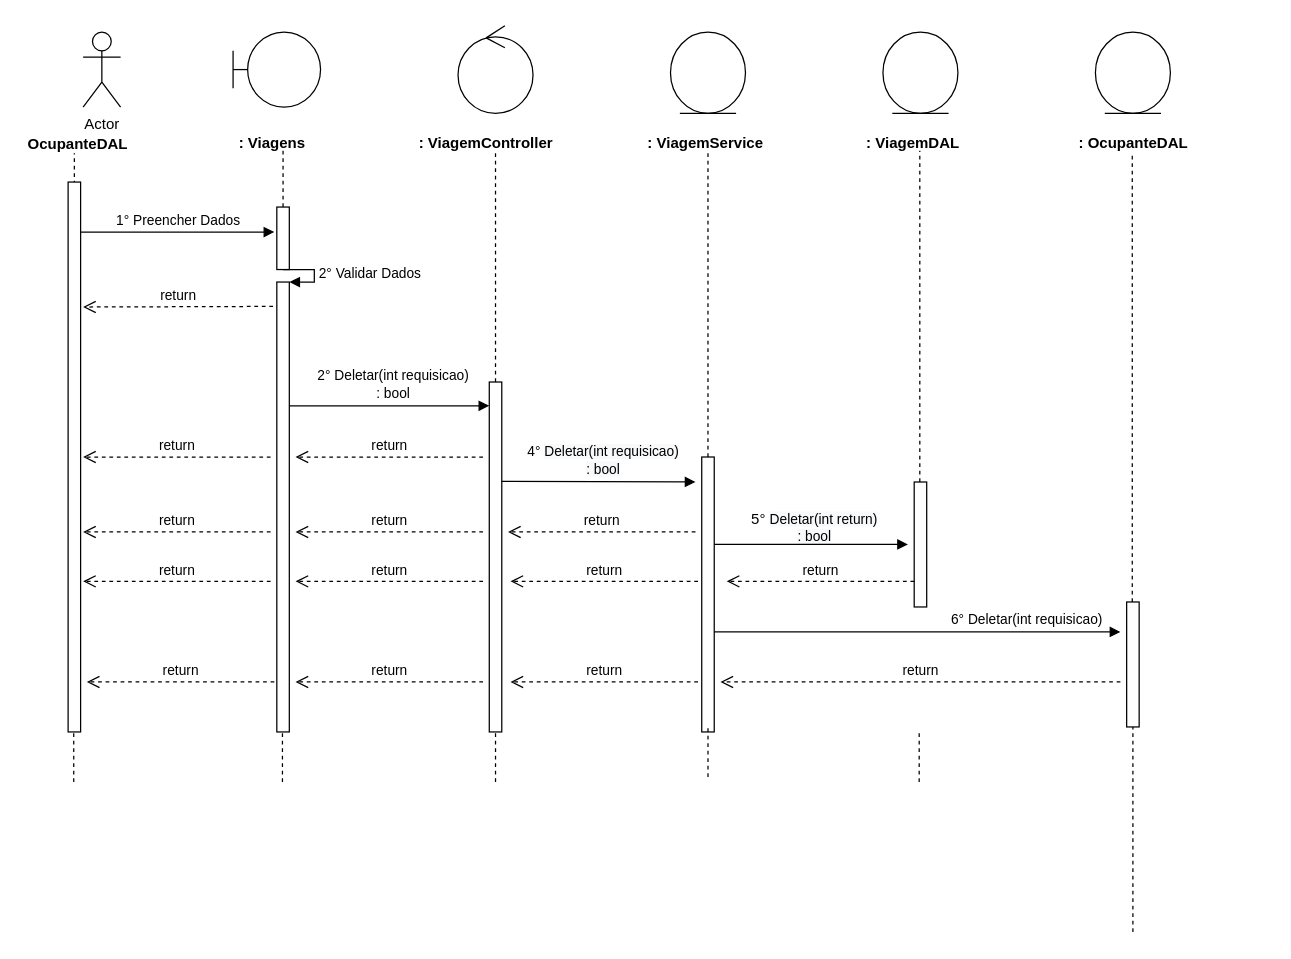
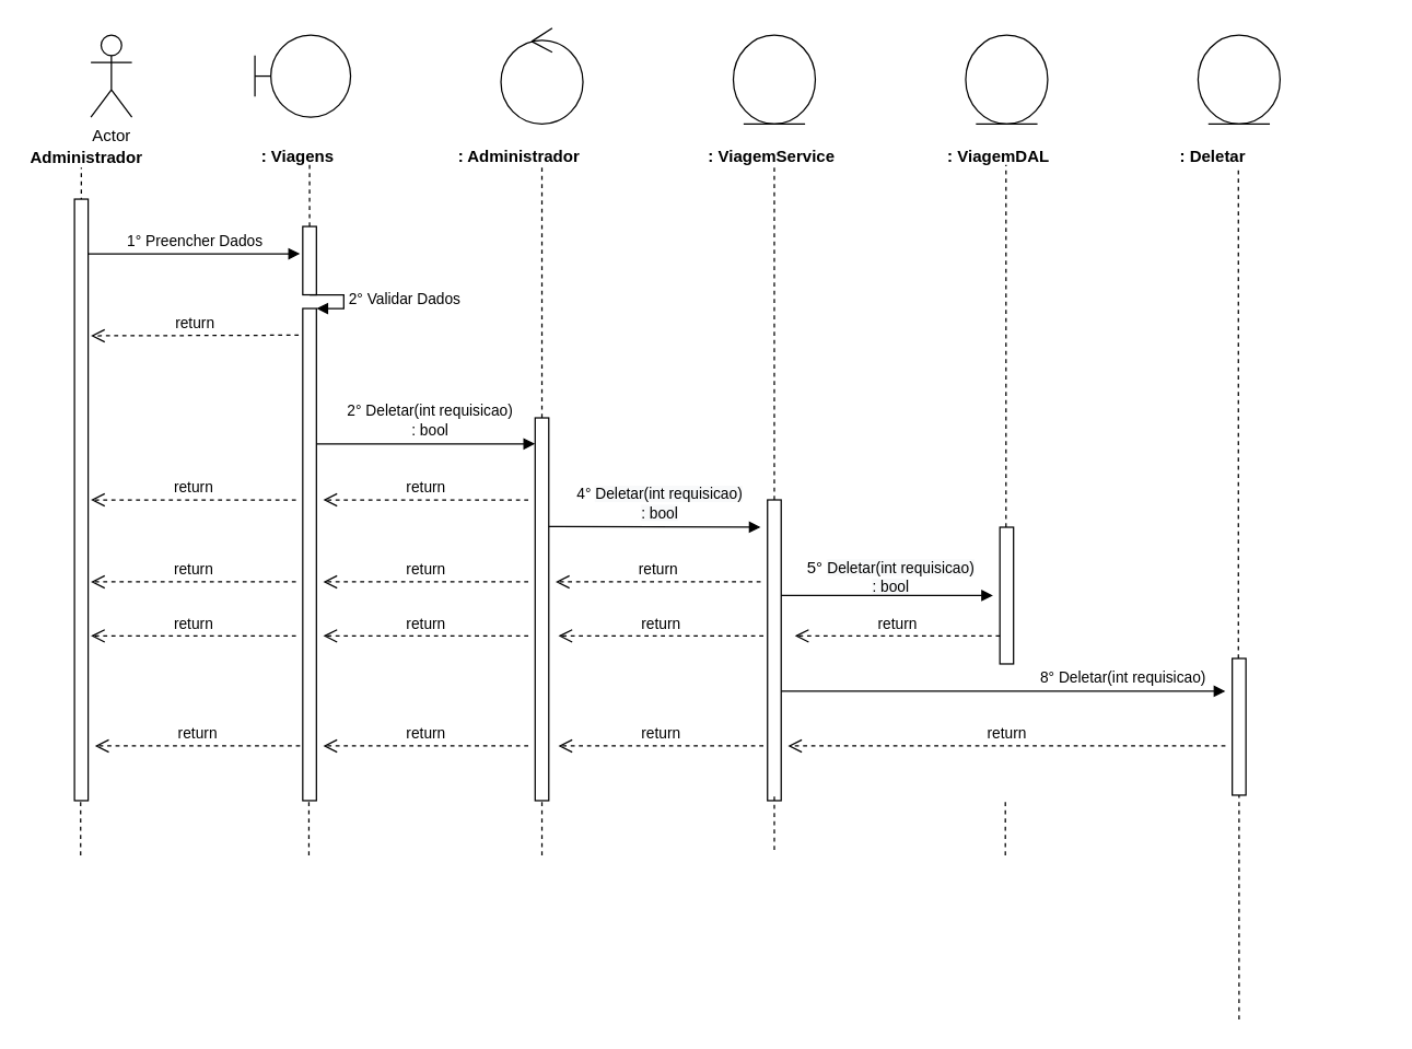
  <mxCell id="0" />
  <mxCell id="1" parent="0" />
  <mxCell id="2" value="Actor" parent="1" style="shape=umlActor;verticalLabelPosition=bottom;labelBackgroundColor=#ffffff;verticalAlign=top;html=1;" vertex="1"><mxGeometry x="66" y="25" as="geometry" width="30" height="60" /></mxCell>
- <mxCell id="3" value="&lt;b&gt;OcupanteDAL&lt;/b&gt;" parent="1" style="text;html=1;resizable=0;points=[];autosize=1;align=left;verticalAlign=top;spacingTop=-4;" vertex="1"><mxGeometry as="geometry" x="20" y="105" width="100" height="20" /></mxCell>
+ <mxCell id="3" value="&lt;b&gt;Administrador&lt;/b&gt;" parent="1" style="text;html=1;resizable=0;points=[];autosize=1;align=left;verticalAlign=top;spacingTop=-4;" vertex="1"><mxGeometry as="geometry" x="20" y="105" width="100" height="20" /></mxCell>
  <mxCell id="4" value="" parent="1" style="endArrow=none;dashed=1;html=1;entryX=0.511;entryY=1.25;entryDx=0;entryDy=0;entryPerimeter=0;" edge="1"><mxGeometry as="geometry" width="50" height="50" relative="1"><mxPoint as="sourcePoint" x="59" y="465" /><mxPoint as="targetPoint" x="58.99" y="122" /></mxGeometry></mxCell>
  <mxCell id="5" value="" parent="1" style="shape=umlBoundary;whiteSpace=wrap;html=1;" vertex="1"><mxGeometry as="geometry" x="186" y="25" width="70" height="60" /></mxCell>
  <mxCell id="6" value="&lt;b&gt;: Viagens&lt;/b&gt;" parent="1" style="text;html=1;" vertex="1"><mxGeometry as="geometry" x="189" y="100" width="150" height="30" /></mxCell>
  <mxCell id="7" value="" parent="1" style="endArrow=none;dashed=1;html=1;entryX=0.511;entryY=1.25;entryDx=0;entryDy=0;entryPerimeter=0;" edge="1" source="18"><mxGeometry as="geometry" width="50" height="50" relative="1"><mxPoint as="sourcePoint" x="226" y="465" /><mxPoint as="targetPoint" x="225.99" y="120" /></mxGeometry></mxCell>
  <mxCell id="8" value="" parent="1" style="ellipse;shape=umlControl;whiteSpace=wrap;html=1;" vertex="1"><mxGeometry as="geometry" x="366" y="20" width="60" height="70" /></mxCell>
- <mxCell id="9" value="&lt;b&gt;: ViagemController&lt;/b&gt;" parent="1" style="text;html=1;" vertex="1"><mxGeometry as="geometry" x="333" y="100" width="150" height="30" /></mxCell>
+ <mxCell id="9" value="&lt;b&gt;: Administrador&lt;/b&gt;" parent="1" style="text;html=1;" vertex="1"><mxGeometry as="geometry" x="333" y="100" width="150" height="30" /></mxCell>
  <mxCell id="10" value="" parent="1" style="endArrow=none;dashed=1;html=1;entryX=0.511;entryY=1.25;entryDx=0;entryDy=0;entryPerimeter=0;" edge="1" source="25"><mxGeometry as="geometry" width="50" height="50" relative="1"><mxPoint as="sourcePoint" x="396" y="465" /><mxPoint as="targetPoint" x="395.99" y="120" /></mxGeometry></mxCell>
  <mxCell id="11" value="" parent="1" style="ellipse;shape=umlEntity;whiteSpace=wrap;html=1;" vertex="1"><mxGeometry as="geometry" x="536" y="25" width="60" height="65" /></mxCell>
  <mxCell id="12" value="&lt;b&gt;: ViagemService&lt;/b&gt;" parent="1" style="text;html=1;" vertex="1"><mxGeometry as="geometry" x="516" y="100" width="150" height="30" /></mxCell>
  <mxCell id="13" value="" parent="1" style="ellipse;shape=umlEntity;whiteSpace=wrap;html=1;" vertex="1"><mxGeometry as="geometry" x="706" y="25" width="60" height="65" /></mxCell>
  <mxCell id="14" value="&lt;b&gt;: ViagemDAL&lt;/b&gt;" parent="1" style="text;html=1;" vertex="1"><mxGeometry as="geometry" x="691" y="100" width="150" height="30" /></mxCell>
  <mxCell id="15" value="" parent="1" style="endArrow=none;dashed=1;html=1;entryX=0.511;entryY=1.25;entryDx=0;entryDy=0;entryPerimeter=0;" edge="1" source="30"><mxGeometry as="geometry" width="50" height="50" relative="1"><mxPoint as="sourcePoint" x="566" y="464" /><mxPoint as="targetPoint" x="565.99" y="119" /></mxGeometry></mxCell>
  <mxCell id="16" value="" parent="1" style="endArrow=none;dashed=1;html=1;entryX=0.511;entryY=1.25;entryDx=0;entryDy=0;entryPerimeter=0;" edge="1" source="34"><mxGeometry as="geometry" width="50" height="50" relative="1"><mxPoint as="sourcePoint" x="735.5" y="465" /><mxPoint as="targetPoint" x="735.49" y="120" /></mxGeometry></mxCell>
  <mxCell id="17" value="1° Preencher Dados" parent="1" style="html=1;verticalAlign=bottom;endArrow=block;" edge="1" source="28"><mxGeometry as="geometry" width="80" relative="1"><mxPoint as="sourcePoint" x="59" y="185" /><mxPoint as="targetPoint" x="219" y="185" /><mxPoint as="offset" /></mxGeometry></mxCell>
  <mxCell id="18" value="" parent="1" style="html=1;points=[];perimeter=orthogonalPerimeter;" vertex="1"><mxGeometry as="geometry" x="221" y="165" width="10" height="50" /></mxCell>
  <mxCell id="19" value="" parent="1" style="endArrow=none;dashed=1;html=1;entryX=0.511;entryY=1.25;entryDx=0;entryDy=0;entryPerimeter=0;" edge="1" source="21" target="18"><mxGeometry as="geometry" width="50" height="50" relative="1"><mxPoint as="sourcePoint" x="226" y="465" /><mxPoint as="targetPoint" x="225.99" y="120" /></mxGeometry></mxCell>
  <mxCell id="20" value="2° Validar Dados" parent="1" style="edgeStyle=orthogonalEdgeStyle;html=1;align=left;spacingLeft=2;endArrow=block;rounded=0;entryX=1;entryY=0;" edge="1" target="21"><mxGeometry as="geometry" relative="1"><mxPoint as="sourcePoint" x="226" y="215" /><Array as="points"><mxPoint x="251" y="215" /></Array></mxGeometry></mxCell>
  <mxCell id="21" value="" parent="1" style="html=1;points=[];perimeter=orthogonalPerimeter;" vertex="1"><mxGeometry as="geometry" x="221" y="225" width="10" height="360" /></mxCell>
  <mxCell id="22" value="return" parent="1" style="html=1;verticalAlign=bottom;endArrow=open;dashed=1;endSize=8;" edge="1"><mxGeometry as="geometry" relative="1"><mxPoint as="sourcePoint" x="218" y="244.5" /><mxPoint as="targetPoint" x="66" y="245" /></mxGeometry></mxCell>
  <mxCell id="23" value="" parent="1" style="html=1;verticalAlign=bottom;endArrow=block;" edge="1"><mxGeometry as="geometry" width="80" relative="1"><mxPoint as="sourcePoint" x="231" y="324" /><mxPoint as="targetPoint" x="391" y="324" /></mxGeometry></mxCell>
  <mxCell id="24" value="&lt;div&gt;&lt;/div&gt;&lt;span style=&quot;font-size: 11px&quot;&gt;2° Deletar(int requisicao)&lt;br&gt;: bool&lt;/span&gt;" parent="1" style="text;html=1;resizable=0;points=[];autosize=1;align=center;verticalAlign=top;spacingTop=-4;" vertex="1"><mxGeometry as="geometry" x="244" y="290" width="140" height="30" /></mxCell>
  <mxCell id="25" value="" parent="1" style="html=1;points=[];perimeter=orthogonalPerimeter;" vertex="1"><mxGeometry as="geometry" x="391" y="305" width="10" height="280" /></mxCell>
  <mxCell id="26" value="return" parent="1" style="html=1;verticalAlign=bottom;endArrow=open;dashed=1;endSize=8;" edge="1"><mxGeometry as="geometry" relative="1"><mxPoint as="sourcePoint" x="386" y="365" /><mxPoint as="targetPoint" x="236" y="365" /></mxGeometry></mxCell>
  <mxCell id="27" value="return" parent="1" style="html=1;verticalAlign=bottom;endArrow=open;dashed=1;endSize=8;" edge="1"><mxGeometry as="geometry" relative="1"><mxPoint as="sourcePoint" x="216" y="365" /><mxPoint as="targetPoint" x="66" y="365" /></mxGeometry></mxCell>
  <mxCell id="28" value="" parent="1" style="html=1;points=[];perimeter=orthogonalPerimeter;" vertex="1"><mxGeometry as="geometry" x="54" y="145" width="10" height="440" /></mxCell>
  <mxCell id="29" value="" parent="1" style="html=1;verticalAlign=bottom;endArrow=block;" edge="1"><mxGeometry as="geometry" width="80" relative="1"><mxPoint as="sourcePoint" x="401" y="384.5" /><mxPoint as="targetPoint" x="556" y="385" /></mxGeometry></mxCell>
  <mxCell id="30" value="" parent="1" style="html=1;points=[];perimeter=orthogonalPerimeter;" vertex="1"><mxGeometry as="geometry" x="561" y="365" width="10" height="220" /></mxCell>
  <mxCell id="31" value="return" parent="1" style="html=1;verticalAlign=bottom;endArrow=open;dashed=1;endSize=8;" edge="1"><mxGeometry as="geometry" relative="1"><mxPoint as="sourcePoint" x="556" y="425" /><mxPoint as="targetPoint" x="406" y="425" /></mxGeometry></mxCell>
  <mxCell id="32" value="return" parent="1" style="html=1;verticalAlign=bottom;endArrow=open;dashed=1;endSize=8;" edge="1"><mxGeometry as="geometry" relative="1"><mxPoint as="sourcePoint" x="386" y="425" /><mxPoint as="targetPoint" x="236" y="425" /></mxGeometry></mxCell>
  <mxCell id="33" value="return" parent="1" style="html=1;verticalAlign=bottom;endArrow=open;dashed=1;endSize=8;" edge="1"><mxGeometry as="geometry" relative="1"><mxPoint as="sourcePoint" x="216" y="425" /><mxPoint as="targetPoint" x="66" y="425" /></mxGeometry></mxCell>
  <mxCell id="34" value="" parent="1" style="html=1;points=[];perimeter=orthogonalPerimeter;" vertex="1"><mxGeometry as="geometry" x="731" y="385" width="10" height="100" /></mxCell>
- <mxCell id="35" value="&lt;span style=&quot;text-align: left&quot;&gt;5° &lt;span style=&quot;display: inline ; float: none ; background-color: rgb(248 , 249 , 250) ; color: rgb(0 , 0 , 0) ; font-family: &amp;#34;helvetica&amp;#34; ; font-size: 11px ; font-style: normal ; font-variant: normal ; font-weight: 400 ; letter-spacing: normal ; text-align: center ; text-decoration: none ; text-indent: 0px ; text-transform: none ; white-space: nowrap ; word-spacing: 0px&quot;&gt;Deletar(int return)&lt;/span&gt;&lt;br style=&quot;color: rgb(0 , 0 , 0) ; font-family: &amp;#34;helvetica&amp;#34; ; font-size: 11px ; font-style: normal ; font-variant: normal ; font-weight: 400 ; letter-spacing: normal ; text-align: center ; text-decoration: none ; text-indent: 0px ; text-transform: none ; white-space: nowrap ; word-spacing: 0px&quot;&gt;&lt;span style=&quot;display: inline ; float: none ; background-color: rgb(248 , 249 , 250) ; color: rgb(0 , 0 , 0) ; font-family: &amp;#34;helvetica&amp;#34; ; font-size: 11px ; font-style: normal ; font-variant: normal ; font-weight: 400 ; letter-spacing: normal ; text-align: center ; text-decoration: none ; text-indent: 0px ; text-transform: none ; white-space: nowrap ; word-spacing: 0px&quot;&gt;: bool&lt;/span&gt;&lt;/span&gt;" parent="1" style="text;html=1;resizable=0;points=[];autosize=1;align=center;verticalAlign=top;spacingTop=-4;" vertex="1"><mxGeometry as="geometry" x="581" y="405" width="140" height="30" /></mxCell>
+ <mxCell id="35" value="&lt;span style=&quot;text-align: left&quot;&gt;5° &lt;span style=&quot;display: inline ; float: none ; background-color: rgb(248 , 249 , 250) ; color: rgb(0 , 0 , 0) ; font-family: &amp;#34;helvetica&amp;#34; ; font-size: 11px ; font-style: normal ; font-variant: normal ; font-weight: 400 ; letter-spacing: normal ; text-align: center ; text-decoration: none ; text-indent: 0px ; text-transform: none ; white-space: nowrap ; word-spacing: 0px&quot;&gt;Deletar(int requisicao)&lt;/span&gt;&lt;br style=&quot;color: rgb(0 , 0 , 0) ; font-family: &amp;#34;helvetica&amp;#34; ; font-size: 11px ; font-style: normal ; font-variant: normal ; font-weight: 400 ; letter-spacing: normal ; text-align: center ; text-decoration: none ; text-indent: 0px ; text-transform: none ; white-space: nowrap ; word-spacing: 0px&quot;&gt;&lt;span style=&quot;display: inline ; float: none ; background-color: rgb(248 , 249 , 250) ; color: rgb(0 , 0 , 0) ; font-family: &amp;#34;helvetica&amp;#34; ; font-size: 11px ; font-style: normal ; font-variant: normal ; font-weight: 400 ; letter-spacing: normal ; text-align: center ; text-decoration: none ; text-indent: 0px ; text-transform: none ; white-space: nowrap ; word-spacing: 0px&quot;&gt;: bool&lt;/span&gt;&lt;/span&gt;" parent="1" style="text;html=1;resizable=0;points=[];autosize=1;align=center;verticalAlign=top;spacingTop=-4;" vertex="1"><mxGeometry as="geometry" x="581" y="405" width="140" height="30" /></mxCell>
  <mxCell id="36" value="" parent="1" style="html=1;verticalAlign=bottom;endArrow=block;" edge="1"><mxGeometry as="geometry" width="80" relative="1"><mxPoint as="sourcePoint" x="571" y="435" /><mxPoint as="targetPoint" x="726" y="435" /></mxGeometry></mxCell>
  <mxCell id="37" value="return" parent="1" style="html=1;verticalAlign=bottom;endArrow=open;dashed=1;endSize=8;" edge="1"><mxGeometry as="geometry" relative="1"><mxPoint as="sourcePoint" x="731" y="464.5" /><mxPoint as="targetPoint" x="581" y="464.5" /></mxGeometry></mxCell>
  <mxCell id="38" value="return" parent="1" style="html=1;verticalAlign=bottom;endArrow=open;dashed=1;endSize=8;" edge="1"><mxGeometry as="geometry" relative="1"><mxPoint as="sourcePoint" x="558" y="464.5" /><mxPoint as="targetPoint" x="408" y="464.5" /></mxGeometry></mxCell>
  <mxCell id="39" value="return" parent="1" style="html=1;verticalAlign=bottom;endArrow=open;dashed=1;endSize=8;" edge="1"><mxGeometry as="geometry" relative="1"><mxPoint as="sourcePoint" x="386" y="464.5" /><mxPoint as="targetPoint" x="236" y="464.5" /></mxGeometry></mxCell>
  <mxCell id="40" value="return" parent="1" style="html=1;verticalAlign=bottom;endArrow=open;dashed=1;endSize=8;" edge="1"><mxGeometry as="geometry" relative="1"><mxPoint as="sourcePoint" x="216" y="464.5" /><mxPoint as="targetPoint" x="66" y="464.5" /></mxGeometry></mxCell>
  <mxCell id="41" value="return" parent="1" style="html=1;verticalAlign=bottom;endArrow=open;dashed=1;endSize=8;" edge="1"><mxGeometry as="geometry" relative="1"><mxPoint as="sourcePoint" x="558" y="545" /><mxPoint as="targetPoint" x="408" y="545" /></mxGeometry></mxCell>
  <mxCell id="42" value="return" parent="1" style="html=1;verticalAlign=bottom;endArrow=open;dashed=1;endSize=8;" edge="1"><mxGeometry as="geometry" relative="1"><mxPoint as="sourcePoint" x="386" y="545" /><mxPoint as="targetPoint" x="236" y="545" /></mxGeometry></mxCell>
  <mxCell id="43" value="return" parent="1" style="html=1;verticalAlign=bottom;endArrow=open;dashed=1;endSize=8;" edge="1"><mxGeometry as="geometry" relative="1"><mxPoint as="sourcePoint" x="219" y="545" /><mxPoint as="targetPoint" x="69" y="545" /></mxGeometry></mxCell>
  <mxCell id="44" value="" parent="1" style="endArrow=none;dashed=1;html=1;" edge="1"><mxGeometry as="geometry" width="50" height="50" relative="1"><mxPoint as="sourcePoint" x="58.5" y="625" /><mxPoint as="targetPoint" x="58.5" y="585" /></mxGeometry></mxCell>
  <mxCell id="45" value="" parent="1" style="endArrow=none;dashed=1;html=1;" edge="1"><mxGeometry as="geometry" width="50" height="50" relative="1"><mxPoint as="sourcePoint" x="225.5" y="625" /><mxPoint as="targetPoint" x="225.5" y="585" /></mxGeometry></mxCell>
  <mxCell id="46" value="" parent="1" style="endArrow=none;dashed=1;html=1;" edge="1"><mxGeometry as="geometry" width="50" height="50" relative="1"><mxPoint as="sourcePoint" x="396" y="625" /><mxPoint as="targetPoint" x="396" y="585" /></mxGeometry></mxCell>
  <mxCell id="47" value="" parent="1" style="endArrow=none;dashed=1;html=1;" edge="1"><mxGeometry as="geometry" width="50" height="50" relative="1"><mxPoint as="sourcePoint" x="566" y="621" /><mxPoint as="targetPoint" x="566" y="581" /></mxGeometry></mxCell>
  <mxCell id="48" value="" parent="1" style="endArrow=none;dashed=1;html=1;" edge="1"><mxGeometry as="geometry" width="50" height="50" relative="1"><mxPoint as="sourcePoint" x="735" y="625" /><mxPoint as="targetPoint" x="735" y="585" /></mxGeometry></mxCell>
  <mxCell id="49" value="&lt;div&gt;&lt;/div&gt;&lt;span style=&quot;font-size: 11px&quot;&gt;4° &lt;span style=&quot;display: inline ; float: none ; background-color: rgb(248 , 249 , 250) ; color: rgb(0 , 0 , 0) ; font-family: &amp;#34;helvetica&amp;#34; ; font-size: 11px ; font-style: normal ; font-variant: normal ; font-weight: 400 ; letter-spacing: normal ; text-align: center ; text-decoration: none ; text-indent: 0px ; text-transform: none ; white-space: nowrap ; word-spacing: 0px&quot;&gt;Deletar(int requisicao)&lt;/span&gt;&lt;br style=&quot;color: rgb(0 , 0 , 0) ; font-family: &amp;#34;helvetica&amp;#34; ; font-size: 11px ; font-style: normal ; font-variant: normal ; font-weight: 400 ; letter-spacing: normal ; text-align: center ; text-decoration: none ; text-indent: 0px ; text-transform: none ; white-space: nowrap ; word-spacing: 0px&quot;&gt;&lt;span style=&quot;display: inline ; float: none ; background-color: rgb(248 , 249 , 250) ; color: rgb(0 , 0 , 0) ; font-family: &amp;#34;helvetica&amp;#34; ; font-size: 11px ; font-style: normal ; font-variant: normal ; font-weight: 400 ; letter-spacing: normal ; text-align: center ; text-decoration: none ; text-indent: 0px ; text-transform: none ; white-space: nowrap ; word-spacing: 0px&quot;&gt;: bool&lt;/span&gt;&lt;/span&gt;" parent="1" style="text;html=1;resizable=0;points=[];autosize=1;align=center;verticalAlign=top;spacingTop=-4;" vertex="1"><mxGeometry as="geometry" x="412" y="351" width="140" height="30" /></mxCell>
- <mxCell id="50" value="&lt;div&gt;&lt;/div&gt;&lt;span style=&quot;font-size: 11px&quot;&gt;6° Deletar(int requisicao)&lt;br&gt;&lt;/span&gt;" parent="1" style="text;html=1;resizable=0;points=[];autosize=1;align=center;verticalAlign=top;spacingTop=-4;" vertex="1"><mxGeometry as="geometry" x="751" y="485" width="140" height="20" /></mxCell>
+ <mxCell id="50" value="&lt;div&gt;&lt;/div&gt;&lt;span style=&quot;font-size: 11px&quot;&gt;8° Deletar(int requisicao)&lt;br&gt;&lt;/span&gt;" parent="1" style="text;html=1;resizable=0;points=[];autosize=1;align=center;verticalAlign=top;spacingTop=-4;" vertex="1"><mxGeometry as="geometry" x="751" y="485" width="140" height="20" /></mxCell>
  <mxCell id="51" value="" parent="1" style="ellipse;shape=umlEntity;whiteSpace=wrap;html=1;" vertex="1"><mxGeometry as="geometry" x="876" y="25" width="60" height="65" /></mxCell>
- <mxCell id="52" value="&lt;b&gt;: OcupanteDAL&lt;/b&gt;" parent="1" style="text;html=1;" vertex="1"><mxGeometry as="geometry" x="861" y="100" width="150" height="30" /></mxCell>
+ <mxCell id="52" value="&lt;b&gt;: Deletar&lt;/b&gt;" parent="1" style="text;html=1;" vertex="1"><mxGeometry as="geometry" x="861" y="100" width="150" height="30" /></mxCell>
  <mxCell id="53" value="" parent="1" style="endArrow=none;dashed=1;html=1;entryX=0.511;entryY=1.25;entryDx=0;entryDy=0;entryPerimeter=0;" edge="1" source="55"><mxGeometry as="geometry" width="50" height="50" relative="1"><mxPoint as="sourcePoint" x="905" y="625" /><mxPoint as="targetPoint" x="905.49" y="122" /></mxGeometry></mxCell>
  <mxCell id="54" value="" parent="1" style="html=1;verticalAlign=bottom;endArrow=block;" edge="1"><mxGeometry as="geometry" width="80" relative="1"><mxPoint as="sourcePoint" x="571" y="505" /><mxPoint as="targetPoint" x="896" y="505" /></mxGeometry></mxCell>
  <mxCell id="55" value="" parent="1" style="html=1;points=[];perimeter=orthogonalPerimeter;" vertex="1"><mxGeometry as="geometry" x="901" y="481" width="10" height="100" /></mxCell>
  <mxCell id="56" value="return" parent="1" style="html=1;verticalAlign=bottom;endArrow=open;dashed=1;endSize=8;" edge="1"><mxGeometry as="geometry" relative="1"><mxPoint as="sourcePoint" x="896" y="545" /><mxPoint as="targetPoint" x="576" y="545" /></mxGeometry></mxCell>
  <mxCell id="57" value="" parent="1" style="endArrow=none;dashed=1;html=1;" edge="1"><mxGeometry as="geometry" width="50" height="50" relative="1"><mxPoint as="sourcePoint" x="906" y="745" /><mxPoint as="targetPoint" x="906" y="581" /></mxGeometry></mxCell>
